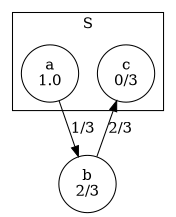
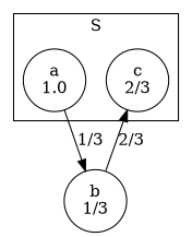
  digraph {
    node [shape=circle]
-   n1 [label="c\n0/3"]
+   n1 [label="c\n2/3"]
    n2 [label="a\n1.0"]
-   n3 [label="b\n2/3"]
+   n3 [label="b\n1/3"]
    subgraph cluster_1 {
      color=black
      label=S
      n1
      n2
    }
    n2 -> n3 [label="1/3"]
    n3 -> n1 [label="2/3"]
  }
